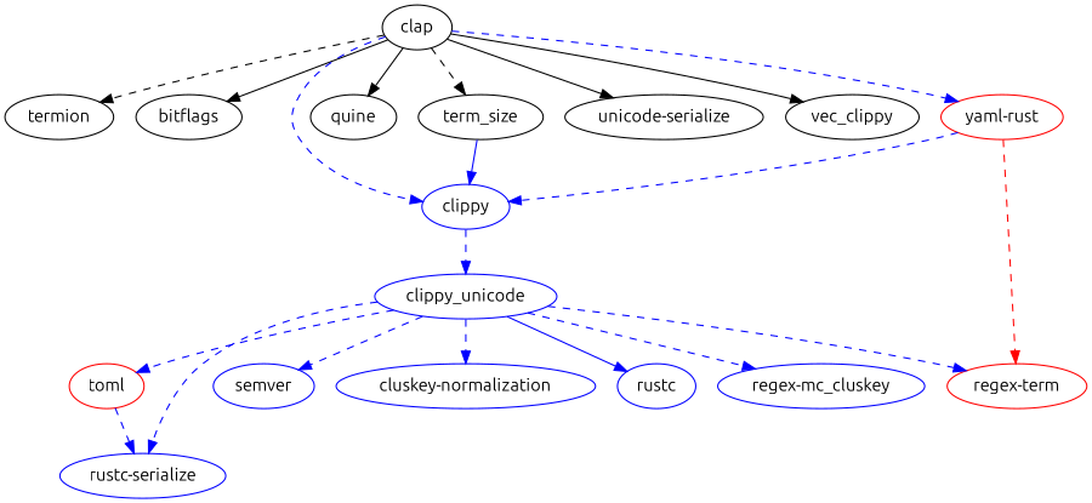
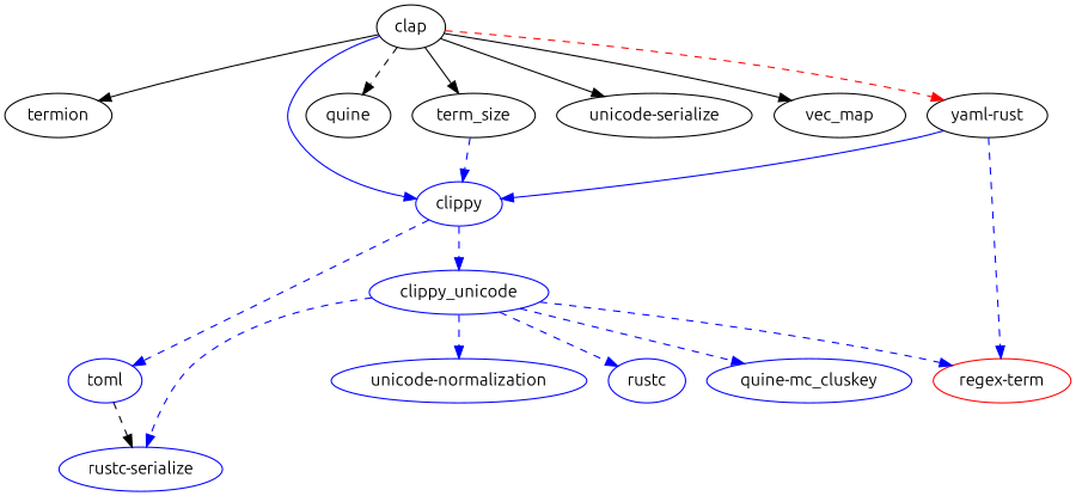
  digraph {
    fontname=Ubuntu
    node [fontname=Ubuntu color=blue]
    edge [fontname=Ubuntu style=dashed color=blue]
    n1 [label=clap color=""]
    n2 [label=termion color=""]
-   n3 [label=bitflags color=""]
    n4 [label=clippy]
    n5 [label=quine color=""]
    n6 [label=term_size color=""]
    n7 [label="unicode-serialize" color=""]
-   n8 [label=vec_clippy color=""]
-   n9 [color=red label="yaml-rust"]
+   n8 [label=vec_map color=""]
+   n9 [color=black label="yaml-rust"]
    n10 [label=clippy_unicode]
    n11 [color=red label="regex-term"]
    n12 [label=rustc]
-   n13 [label="regex-mc_cluskey"]
+   n13 [label="quine-mc_cluskey"]
    n14 [label="rustc-serialize"]
-   n15 [label=semver]
-   n16 [color=red label=toml]
-   n17 [label="cluskey-normalization"]
-   n1 -> n2 [color=""]
-   n1 -> n3 [style="" color=""]
-   n1 -> n4
-   n1 -> n5 [style=solid color=""]
-   n1 -> n6 [color=""]
+   n16 [label=toml]
+   n17 [label="unicode-normalization"]
+   n1 -> n2 [style=solid color=""]
+   n1 -> n4 [style=solid]
+   n1 -> n5 [color=""]
+   n1 -> n6 [style=solid color=""]
    n1 -> n7 [style="" color=""]
    n1 -> n8 [style="" color=""]
-   n1 -> n9
+   n1 -> n9 [color=red]
    n4 -> n10
-   n6 -> n4 [style=solid]
-   n9 -> n4
-   n9 -> n11 [color=red]
+   n6 -> n4
+   n9 -> n4 [style=solid]
+   n9 -> n11
    n10 -> n11
-   n10 -> n12 [style=solid]
+   n10 -> n12
    n10 -> n13
    n10 -> n14
-   n10 -> n15
-   n10 -> n16
+   n4 -> n16
    n10 -> n17
-   n16 -> n14
+   n16 -> n14 [color=black]
  }
